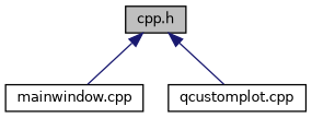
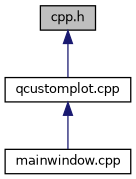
  digraph {
    node [color=black fillcolor=white fontname=Helvetica fontsize=10 shape=record style=filled]
    edge [color=midnightblue dir=back fontname=Helvetica fontsize=10 labelfontname=Helvetica labelfontsize=10 style=solid]
    n1 [fillcolor=grey75 fontcolor=black height=0.2 label="cpp.h" width=0.4]
    n2 [height=0.2 label="mainwindow.cpp" width=0.4]
    n3 [height=0.2 label="qcustomplot.cpp" width=0.4]
-   n1 -> n2
+   n3 -> n2
    n1 -> n3
  }
